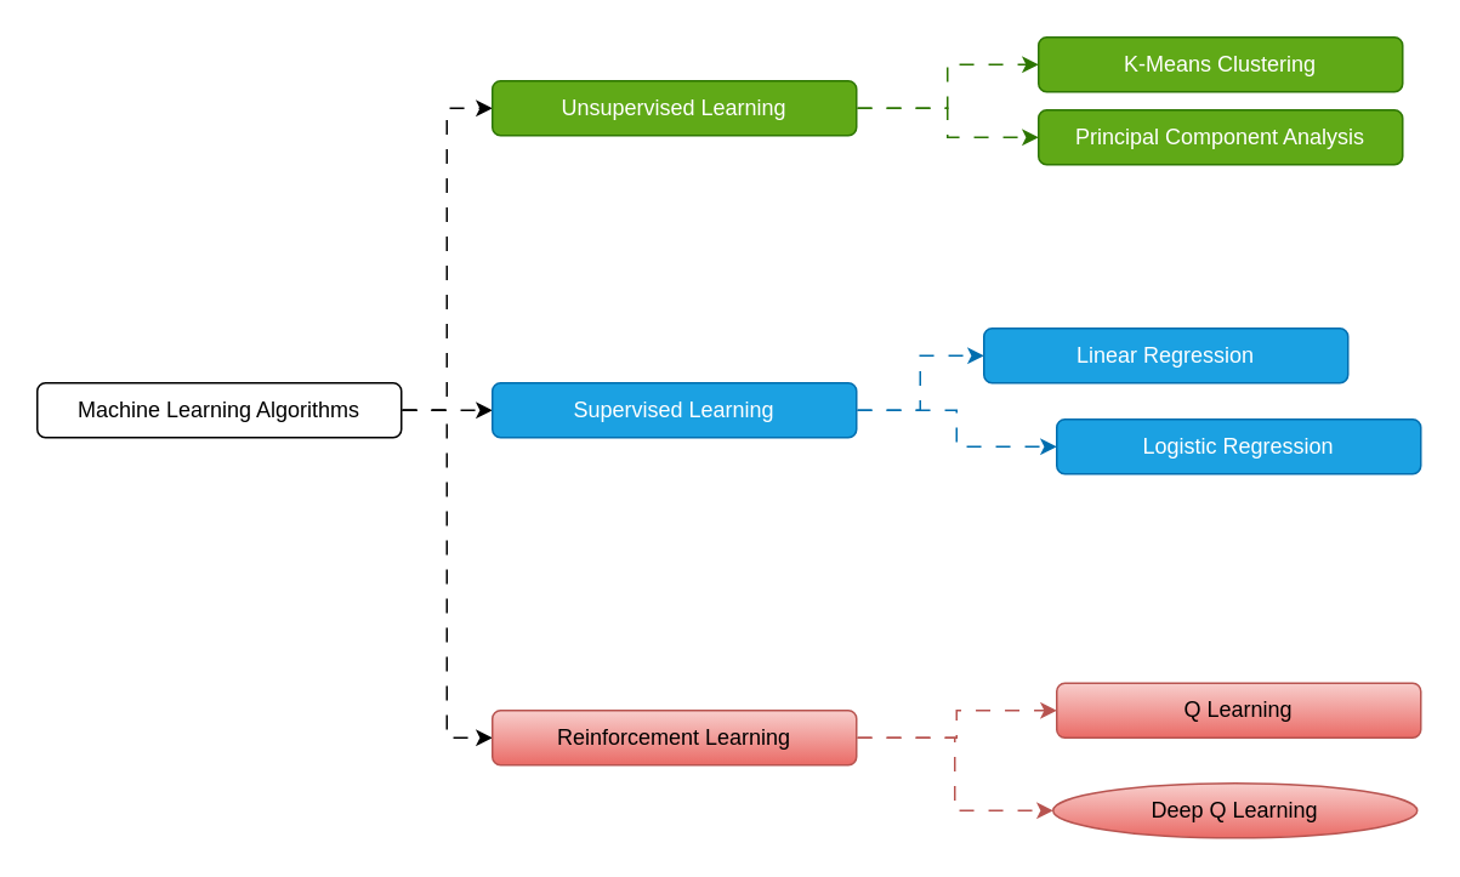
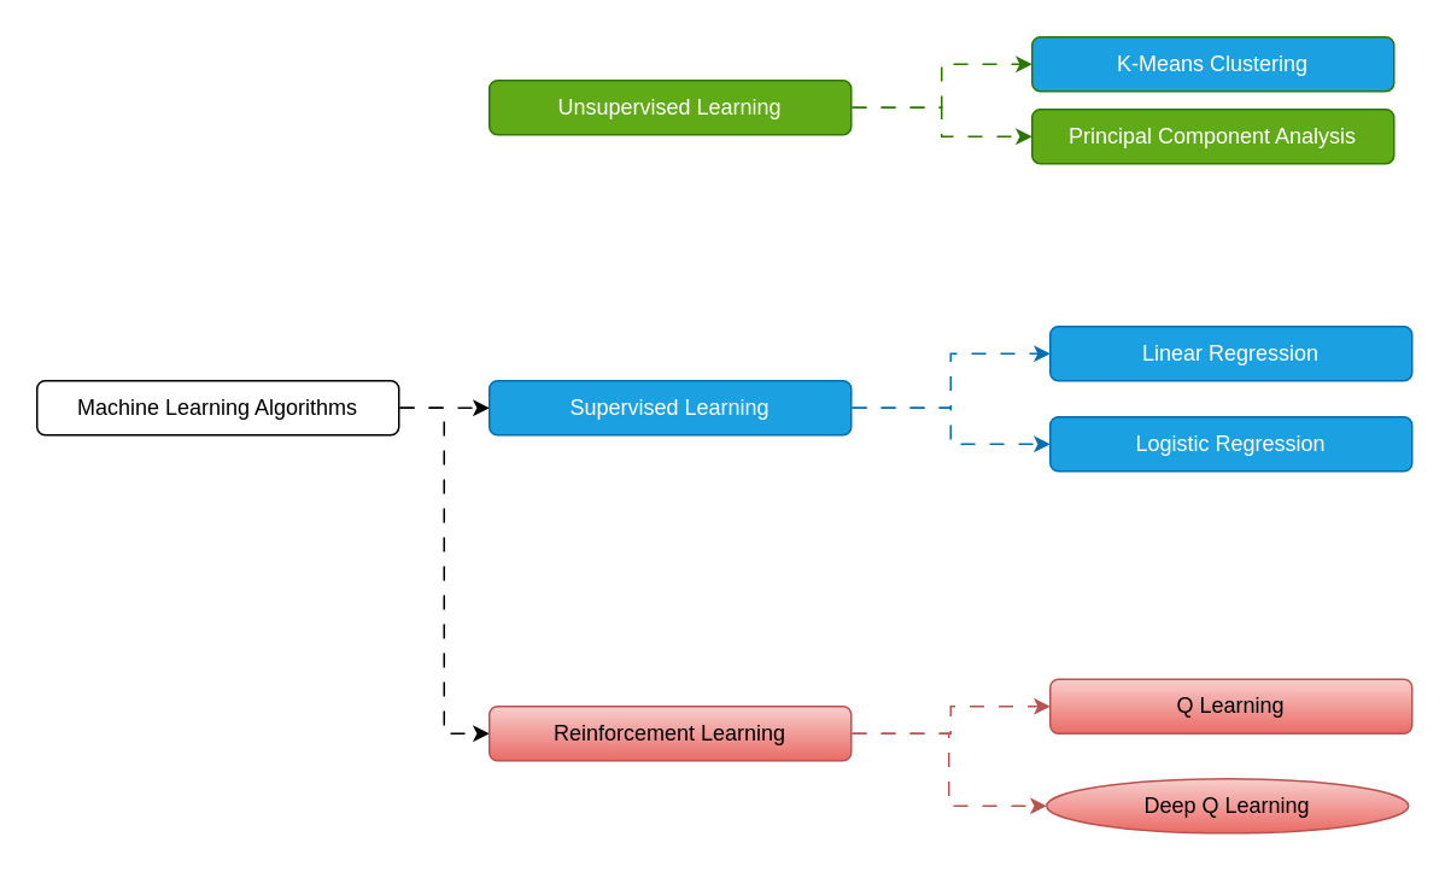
  <mxCell id="0" />
  <mxCell id="1" parent="0" />
- <mxCell id="2" style="edgeStyle=orthogonalEdgeStyle;rounded=0;orthogonalLoop=1;jettySize=auto;html=1;exitX=1;exitY=0.5;exitDx=0;exitDy=0;entryX=0;entryY=0.5;entryDx=0;entryDy=0;flowAnimation=1;" edge="1" parent="1" source="5" target="11"><mxGeometry relative="1" as="geometry" /></mxCell>
  <mxCell id="3" style="edgeStyle=orthogonalEdgeStyle;rounded=0;orthogonalLoop=1;jettySize=auto;html=1;exitX=1;exitY=0.5;exitDx=0;exitDy=0;entryX=0;entryY=0.5;entryDx=0;entryDy=0;flowAnimation=1;" edge="1" parent="1" source="5" target="8"><mxGeometry relative="1" as="geometry" /></mxCell>
  <mxCell id="4" style="edgeStyle=orthogonalEdgeStyle;rounded=0;orthogonalLoop=1;jettySize=auto;html=1;exitX=1;exitY=0.5;exitDx=0;exitDy=0;entryX=0;entryY=0.5;entryDx=0;entryDy=0;flowAnimation=1;" edge="1" parent="1" source="5" target="18"><mxGeometry relative="1" as="geometry" /></mxCell>
  <mxCell id="5" value="Machine Learning Algorithms" style="rounded=1;whiteSpace=wrap;html=1;" vertex="1" parent="1"><mxGeometry x="20" y="210" width="200" height="30" as="geometry" /></mxCell>
  <mxCell id="6" style="edgeStyle=orthogonalEdgeStyle;rounded=0;orthogonalLoop=1;jettySize=auto;html=1;exitX=1;exitY=0.5;exitDx=0;exitDy=0;fillColor=#1ba1e2;strokeColor=#006EAF;flowAnimation=1;" edge="1" parent="1" source="8" target="12"><mxGeometry relative="1" as="geometry" /></mxCell>
  <mxCell id="7" style="edgeStyle=orthogonalEdgeStyle;rounded=0;orthogonalLoop=1;jettySize=auto;html=1;exitX=1;exitY=0.5;exitDx=0;exitDy=0;fillColor=#1ba1e2;strokeColor=#006EAF;flowAnimation=1;" edge="1" parent="1" source="8" target="13"><mxGeometry relative="1" as="geometry" /></mxCell>
  <mxCell id="8" value="Supervised Learning" style="rounded=1;whiteSpace=wrap;html=1;fillColor=#1ba1e2;fontColor=#ffffff;strokeColor=#006EAF;" vertex="1" parent="1"><mxGeometry x="270" y="210" width="200" height="30" as="geometry" /></mxCell>
  <mxCell id="9" style="edgeStyle=orthogonalEdgeStyle;rounded=0;orthogonalLoop=1;jettySize=auto;html=1;exitX=1;exitY=0.5;exitDx=0;exitDy=0;entryX=0;entryY=0.5;entryDx=0;entryDy=0;fillColor=#60a917;strokeColor=#2D7600;flowAnimation=1;" edge="1" parent="1" source="11" target="14"><mxGeometry relative="1" as="geometry" /></mxCell>
  <mxCell id="10" style="edgeStyle=orthogonalEdgeStyle;rounded=0;orthogonalLoop=1;jettySize=auto;html=1;exitX=1;exitY=0.5;exitDx=0;exitDy=0;entryX=0;entryY=0.5;entryDx=0;entryDy=0;fillColor=#60a917;strokeColor=#2D7600;flowAnimation=1;" edge="1" parent="1" source="11" target="15"><mxGeometry relative="1" as="geometry" /></mxCell>
  <mxCell id="11" value="Unsupervised Learning" style="rounded=1;whiteSpace=wrap;html=1;fillColor=#60a917;fontColor=#ffffff;strokeColor=#2D7600;" vertex="1" parent="1"><mxGeometry x="270" y="44" width="200" height="30" as="geometry" /></mxCell>
- <mxCell id="12" value="Linear Regression" style="rounded=1;whiteSpace=wrap;html=1;fillColor=#1ba1e2;fontColor=#ffffff;strokeColor=#006EAF;" vertex="1" parent="1"><mxGeometry x="540" y="180" width="200" height="30" as="geometry" /></mxCell>
+ <mxCell id="12" value="Linear Regression" style="rounded=1;whiteSpace=wrap;html=1;fillColor=#1ba1e2;fontColor=#ffffff;strokeColor=#006EAF;" vertex="1" parent="1"><mxGeometry x="580" y="180" width="200" height="30" as="geometry" /></mxCell>
  <mxCell id="13" value="Logistic Regression" style="rounded=1;whiteSpace=wrap;html=1;fillColor=#1ba1e2;fontColor=#ffffff;strokeColor=#006EAF;" vertex="1" parent="1"><mxGeometry x="580" y="230" width="200" height="30" as="geometry" /></mxCell>
- <mxCell id="14" value="K-Means Clustering" style="rounded=1;whiteSpace=wrap;html=1;fillColor=#60a917;fontColor=#ffffff;strokeColor=#2D7600;" vertex="1" parent="1"><mxGeometry x="570" y="20" width="200" height="30" as="geometry" /></mxCell>
+ <mxCell id="14" value="K-Means Clustering" style="rounded=1;whiteSpace=wrap;html=1;fillColor=#1ba1e2;fontColor=#ffffff;strokeColor=#2D7600;" vertex="1" parent="1"><mxGeometry x="570" y="20" width="200" height="30" as="geometry" /></mxCell>
  <mxCell id="15" value="Principal Component Analysis" style="rounded=1;whiteSpace=wrap;html=1;fillColor=#60a917;fontColor=#ffffff;strokeColor=#2D7600;" vertex="1" parent="1"><mxGeometry x="570" y="60" width="200" height="30" as="geometry" /></mxCell>
  <mxCell id="16" style="edgeStyle=orthogonalEdgeStyle;rounded=0;orthogonalLoop=1;jettySize=auto;html=1;exitX=1;exitY=0.5;exitDx=0;exitDy=0;fillColor=#f8cecc;strokeColor=#b85450;gradientColor=#ea6b66;flowAnimation=1;" edge="1" source="18" target="19" parent="1"><mxGeometry relative="1" as="geometry" /></mxCell>
  <mxCell id="17" style="edgeStyle=orthogonalEdgeStyle;rounded=0;orthogonalLoop=1;jettySize=auto;html=1;exitX=1;exitY=0.5;exitDx=0;exitDy=0;entryX=0;entryY=0.5;entryDx=0;entryDy=0;fillColor=#f8cecc;gradientColor=#ea6b66;strokeColor=#b85450;flowAnimation=1;" edge="1" parent="1" source="18" target="20"><mxGeometry relative="1" as="geometry" /></mxCell>
  <mxCell id="18" value="Reinforcement Learning" style="rounded=1;whiteSpace=wrap;html=1;fillColor=#f8cecc;strokeColor=#b85450;gradientColor=#ea6b66;" vertex="1" parent="1"><mxGeometry x="270" y="390" width="200" height="30" as="geometry" /></mxCell>
  <mxCell id="19" value="Q Learning" style="rounded=1;whiteSpace=wrap;html=1;fillColor=#f8cecc;strokeColor=#b85450;gradientColor=#ea6b66;" vertex="1" parent="1"><mxGeometry x="580" y="375" width="200" height="30" as="geometry" /></mxCell>
  <mxCell id="20" value="Deep Q Learning" style="ellipse;whiteSpace=wrap;html=1;fillColor=#f8cecc;strokeColor=#b85450;gradientColor=#ea6b66;" vertex="1" parent="1"><mxGeometry x="578" y="430" width="200" height="30" as="geometry" /></mxCell>
